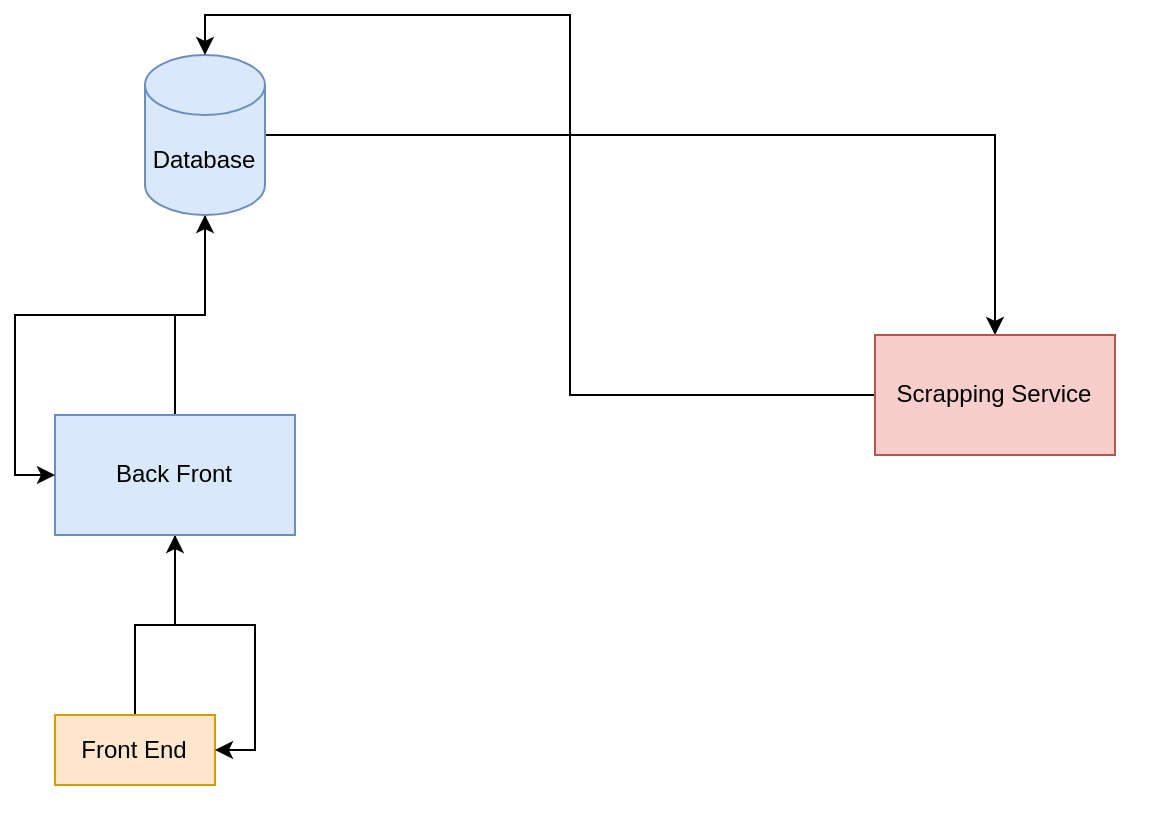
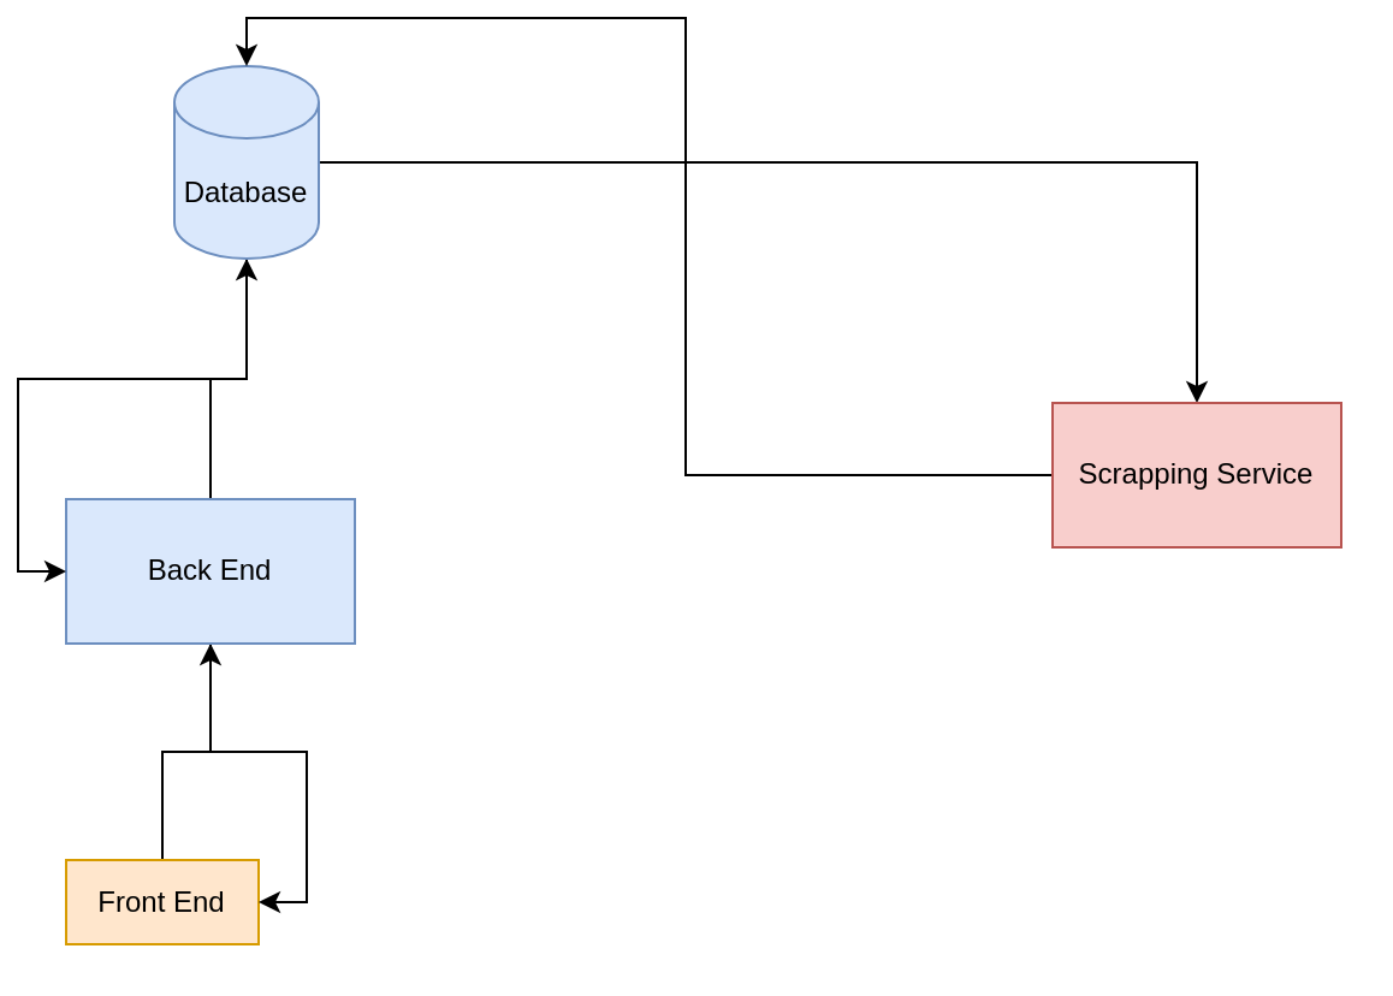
  <mxCell id="0" />
  <mxCell id="1" parent="0" />
  <mxCell id="2" style="edgeStyle=orthogonalEdgeStyle;rounded=0;orthogonalLoop=1;jettySize=auto;html=1;entryX=0.5;entryY=1;entryDx=0;entryDy=0;" edge="1" parent="1" source="3" target="6"><mxGeometry relative="1" as="geometry" /></mxCell>
  <mxCell id="3" value="Front End" style="rounded=0;whiteSpace=wrap;html=1;fillColor=#ffe6cc;strokeColor=#d79b00;" vertex="1" parent="1"><mxGeometry x="20" y="350" width="80" height="35" as="geometry" /></mxCell>
  <mxCell id="4" style="edgeStyle=orthogonalEdgeStyle;rounded=0;orthogonalLoop=1;jettySize=auto;html=1;entryX=1;entryY=0.5;entryDx=0;entryDy=0;" edge="1" parent="1" source="6" target="3"><mxGeometry relative="1" as="geometry" /></mxCell>
  <mxCell id="5" style="edgeStyle=orthogonalEdgeStyle;rounded=0;orthogonalLoop=1;jettySize=auto;html=1;entryX=0.5;entryY=1;entryDx=0;entryDy=0;entryPerimeter=0;" edge="1" parent="1" source="6" target="9"><mxGeometry relative="1" as="geometry" /></mxCell>
- <mxCell id="6" value="Back Front" style="rounded=0;whiteSpace=wrap;html=1;fillColor=#dae8fc;strokeColor=#6c8ebf;" vertex="1" parent="1"><mxGeometry x="20" y="200" width="120" height="60" as="geometry" /></mxCell>
+ <mxCell id="6" value="Back End" style="rounded=0;whiteSpace=wrap;html=1;fillColor=#dae8fc;strokeColor=#6c8ebf;" vertex="1" parent="1"><mxGeometry x="20" y="200" width="120" height="60" as="geometry" /></mxCell>
  <mxCell id="7" style="edgeStyle=orthogonalEdgeStyle;rounded=0;orthogonalLoop=1;jettySize=auto;html=1;entryX=0;entryY=0.5;entryDx=0;entryDy=0;" edge="1" parent="1" source="9" target="6"><mxGeometry relative="1" as="geometry" /></mxCell>
  <mxCell id="8" style="edgeStyle=orthogonalEdgeStyle;rounded=0;orthogonalLoop=1;jettySize=auto;html=1;entryX=0.5;entryY=0;entryDx=0;entryDy=0;" edge="1" parent="1" source="9" target="11"><mxGeometry relative="1" as="geometry" /></mxCell>
  <mxCell id="9" value="Database" style="shape=cylinder3;whiteSpace=wrap;html=1;boundedLbl=1;backgroundOutline=1;size=15;fillColor=#dae8fc;strokeColor=#6c8ebf;" vertex="1" parent="1"><mxGeometry x="65" y="20" width="60" height="80" as="geometry" /></mxCell>
  <mxCell id="10" style="edgeStyle=orthogonalEdgeStyle;rounded=0;orthogonalLoop=1;jettySize=auto;html=1;entryX=0.5;entryY=0;entryDx=0;entryDy=0;entryPerimeter=0;" edge="1" parent="1" source="11" target="9"><mxGeometry relative="1" as="geometry" /></mxCell>
  <mxCell id="11" value="Scrapping Service" style="rounded=0;whiteSpace=wrap;html=1;fillColor=#f8cecc;strokeColor=#b85450;" vertex="1" parent="1"><mxGeometry x="430" y="160" width="120" height="60" as="geometry" /></mxCell>
